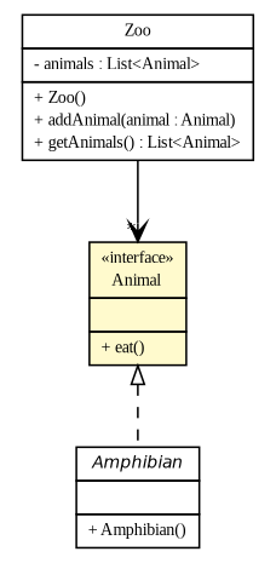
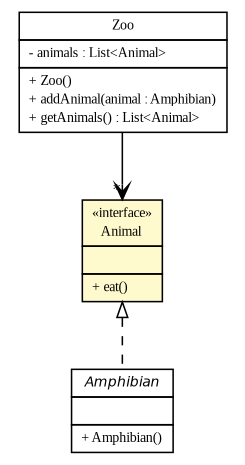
  digraph {
    fontname="Liberation Serif"
    nodesep=0.25
    ranksep=0.5
    node [fontcolor=black fontname="Liberation Serif" fontsize=9.0 shape=plaintext]
    edge [fontname="Liberation Serif" headport=p labelfontname=Helvetica labelfontsize=10 tailport=p]
-   n1 [label=<<table title="com.lab49.siteDemo.model.Zoo" border="0" cellborder="1" cellspacing="0" cellpadding="2" port="p" href="./Zoo.html"> 		<tr><td><table border="0" cellspacing="0" cellpadding="1"> <tr><td align="center" balign="center"> Zoo </td></tr> 		</table></td></tr> 		<tr><td><table border="0" cellspacing="0" cellpadding="1"> <tr><td align="left" balign="left"> - animals : List&lt;Animal&gt; </td></tr> 		</table></td></tr> 		<tr><td><table border="0" cellspacing="0" cellpadding="1"> <tr><td align="left" balign="left"> + Zoo() </td></tr> <tr><td align="left" balign="left"> + addAnimal(animal : Animal) </td></tr> <tr><td align="left" balign="left"> + getAnimals() : List&lt;Animal&gt; </td></tr> 		</table></td></tr> 		</table>>]
+   n1 [label=<<table title="com.lab49.siteDemo.model.Zoo" border="0" cellborder="1" cellspacing="0" cellpadding="2" port="p" href="./Zoo.html"> 		<tr><td><table border="0" cellspacing="0" cellpadding="1"> <tr><td align="center" balign="center"> Zoo </td></tr> 		</table></td></tr> 		<tr><td><table border="0" cellspacing="0" cellpadding="1"> <tr><td align="left" balign="left"> - animals : List&lt;Animal&gt; </td></tr> 		</table></td></tr> 		<tr><td><table border="0" cellspacing="0" cellpadding="1"> <tr><td align="left" balign="left"> + Zoo() </td></tr> <tr><td align="left" balign="left"> + addAnimal(animal : Amphibian) </td></tr> <tr><td align="left" balign="left"> + getAnimals() : List&lt;Animal&gt; </td></tr> 		</table></td></tr> 		</table>>]
    n2 [label=<<table title="com.lab49.siteDemo.model.Animal" border="0" cellborder="1" cellspacing="0" cellpadding="2" port="p" bgcolor="lemonChiffon" href="./Animal.html"> 		<tr><td><table border="0" cellspacing="0" cellpadding="1"> <tr><td align="center" balign="center"> &#171;interface&#187; </td></tr> <tr><td align="center" balign="center"> Animal </td></tr> 		</table></td></tr> 		<tr><td><table border="0" cellspacing="0" cellpadding="1"> <tr><td align="left" balign="left">  </td></tr> 		</table></td></tr> 		<tr><td><table border="0" cellspacing="0" cellpadding="1"> <tr><td align="left" balign="left"> + eat() </td></tr> 		</table></td></tr> 		</table>>]
    n3 [label=<<table title="com.lab49.siteDemo.model.Amphibian" border="0" cellborder="1" cellspacing="0" cellpadding="2" port="p" href="./Amphibian.html"> 		<tr><td><table border="0" cellspacing="0" cellpadding="1"> <tr><td align="center" balign="center"><font face="Helvetica-Oblique"> Amphibian </font></td></tr> 		</table></td></tr> 		<tr><td><table border="0" cellspacing="0" cellpadding="1"> <tr><td align="left" balign="left">  </td></tr> 		</table></td></tr> 		<tr><td><table border="0" cellspacing="0" cellpadding="1"> <tr><td align="left" balign="left"> + Amphibian() </td></tr> 		</table></td></tr> 		</table>>]
    n1 -> n2 [arrowhead=open color=black fontcolor=black fontsize=10.0 headlabel="*"]
    n2 -> n3 [arrowtail=empty dir=back fontsize=10 style=dashed]
  }
